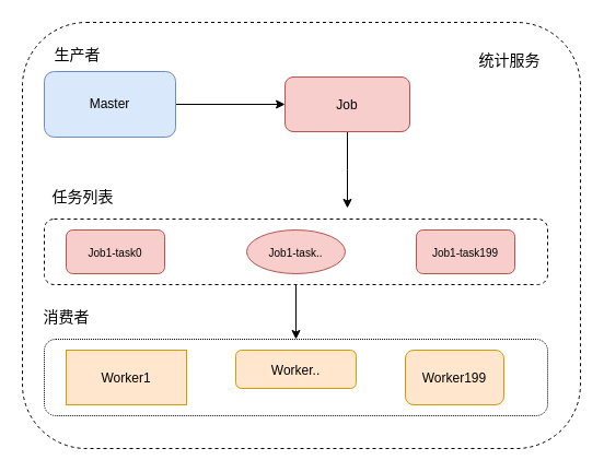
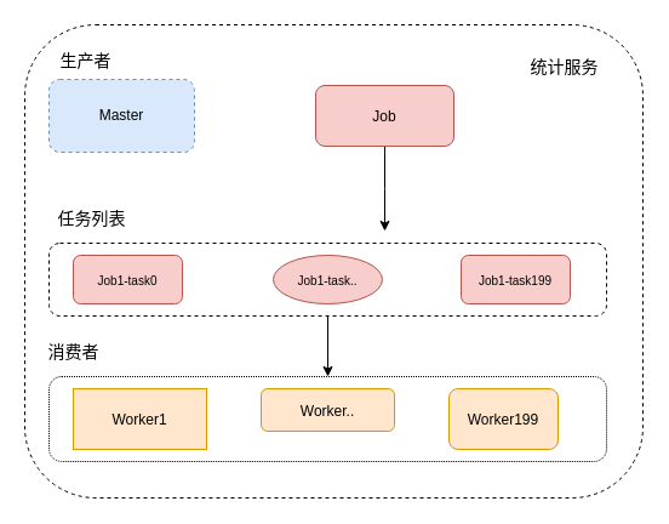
  <mxCell id="0" />
  <mxCell id="1" parent="0" />
  <mxCell id="2" value="" style="rounded=1;whiteSpace=wrap;html=1;fontSize=14;dashed=1;" vertex="1" parent="1"><mxGeometry x="20" y="20" width="510" height="390" as="geometry" /></mxCell>
  <mxCell id="3" value="" style="rounded=1;whiteSpace=wrap;html=1;fontSize=14;dashed=1;dashPattern=1 1;" vertex="1" parent="1"><mxGeometry x="40" y="310" width="460" height="70" as="geometry" /></mxCell>
  <mxCell id="4" style="edgeStyle=orthogonalEdgeStyle;rounded=0;orthogonalLoop=1;jettySize=auto;html=1;entryX=0.5;entryY=0;entryDx=0;entryDy=0;fontSize=14;" edge="1" parent="1" source="5" target="3"><mxGeometry relative="1" as="geometry" /></mxCell>
  <mxCell id="5" value="" style="rounded=1;whiteSpace=wrap;html=1;fontSize=14;dashed=1;" vertex="1" parent="1"><mxGeometry x="40" y="200" width="460" height="60" as="geometry" /></mxCell>
- <mxCell id="6" style="edgeStyle=orthogonalEdgeStyle;rounded=0;orthogonalLoop=1;jettySize=auto;html=1;entryX=0;entryY=0.5;entryDx=0;entryDy=0;fontSize=14;" edge="1" parent="1" source="7" target="9"><mxGeometry relative="1" as="geometry" /></mxCell>
- <mxCell id="7" value="&lt;font style=&quot;font-size: 12px&quot;&gt;Master&lt;/font&gt;" style="rounded=1;whiteSpace=wrap;html=1;fillColor=#dae8fc;strokeColor=#6c8ebf;" vertex="1" parent="1"><mxGeometry x="40" y="65" width="120" height="60" as="geometry" /></mxCell>
+ <mxCell id="7" value="&lt;font style=&quot;font-size: 12px&quot;&gt;Master&lt;/font&gt;" style="rounded=1;whiteSpace=wrap;html=1;fillColor=#dae8fc;strokeColor=#6c8ebf;dashed=1;" vertex="1" parent="1"><mxGeometry x="40" y="65" width="120" height="60" as="geometry" /></mxCell>
  <mxCell id="8" style="edgeStyle=orthogonalEdgeStyle;rounded=0;orthogonalLoop=1;jettySize=auto;html=1;fontSize=14;" edge="1" parent="1" source="9"><mxGeometry relative="1" as="geometry"><mxPoint x="317" y="190" as="targetPoint" /></mxGeometry></mxCell>
  <mxCell id="9" value="&lt;font style=&quot;font-size: 12px&quot;&gt;Job&lt;/font&gt;" style="rounded=1;whiteSpace=wrap;html=1;fontSize=14;fillColor=#f8cecc;strokeColor=#b85450;" vertex="1" parent="1"><mxGeometry x="260" y="70" width="114" height="50" as="geometry" /></mxCell>
  <mxCell id="10" value="&lt;font style=&quot;font-size: 10px&quot;&gt;Job1-task0&lt;/font&gt;" style="rounded=1;whiteSpace=wrap;html=1;fontSize=14;fillColor=#f8cecc;strokeColor=#b85450;" vertex="1" parent="1"><mxGeometry x="60" y="210" width="90" height="40" as="geometry" /></mxCell>
  <mxCell id="11" value="&lt;font style=&quot;font-size: 12px&quot;&gt;Worker1&lt;/font&gt;" style="whiteSpace=wrap;html=1;fontSize=14;fillColor=#ffe6cc;strokeColor=#d79b00;rounded=0;" vertex="1" parent="1"><mxGeometry x="60" y="320" width="110" height="50" as="geometry" /></mxCell>
  <mxCell id="12" value="&lt;font style=&quot;font-size: 12px&quot;&gt;Worker..&lt;/font&gt;" style="rounded=1;whiteSpace=wrap;html=1;fontSize=14;fillColor=#ffe6cc;strokeColor=#d79b00;" vertex="1" parent="1"><mxGeometry x="215" y="320" width="110" height="35" as="geometry" /></mxCell>
  <mxCell id="13" value="&lt;font style=&quot;font-size: 12px&quot;&gt;Worker199&lt;/font&gt;" style="rounded=1;whiteSpace=wrap;html=1;fontSize=14;fillColor=#ffe6cc;strokeColor=#d79b00;" vertex="1" parent="1"><mxGeometry x="370" y="320" width="90" height="50" as="geometry" /></mxCell>
  <mxCell id="14" value="&lt;font style=&quot;font-size: 10px&quot;&gt;Job1-task..&lt;/font&gt;" style="ellipse;whiteSpace=wrap;html=1;fontSize=14;fillColor=#f8cecc;strokeColor=#b85450;" vertex="1" parent="1"><mxGeometry x="225" y="210" width="90" height="40" as="geometry" /></mxCell>
  <mxCell id="15" value="&lt;font style=&quot;font-size: 10px&quot;&gt;Job1-task199&lt;/font&gt;" style="rounded=1;whiteSpace=wrap;html=1;fontSize=14;fillColor=#f8cecc;strokeColor=#b85450;" vertex="1" parent="1"><mxGeometry x="380" y="210" width="90" height="40" as="geometry" /></mxCell>
  <mxCell id="16" value="生产者" style="text;html=1;align=center;verticalAlign=middle;resizable=0;points=[];autosize=1;strokeColor=none;fillColor=none;fontSize=14;" vertex="1" parent="1"><mxGeometry x="40" y="40" width="60" height="20" as="geometry" /></mxCell>
  <mxCell id="17" value="消费者" style="text;html=1;align=center;verticalAlign=middle;resizable=0;points=[];autosize=1;strokeColor=none;fillColor=none;fontSize=14;" vertex="1" parent="1"><mxGeometry x="30" y="280" width="60" height="20" as="geometry" /></mxCell>
  <mxCell id="18" value="任务列表" style="text;html=1;align=center;verticalAlign=middle;resizable=0;points=[];autosize=1;strokeColor=none;fillColor=none;fontSize=14;" vertex="1" parent="1"><mxGeometry x="40" y="170" width="70" height="20" as="geometry" /></mxCell>
  <mxCell id="19" value="统计服务" style="text;html=1;align=center;verticalAlign=middle;resizable=0;points=[];autosize=1;strokeColor=none;fillColor=none;fontSize=14;" vertex="1" parent="1"><mxGeometry x="430" y="45" width="70" height="20" as="geometry" /></mxCell>
